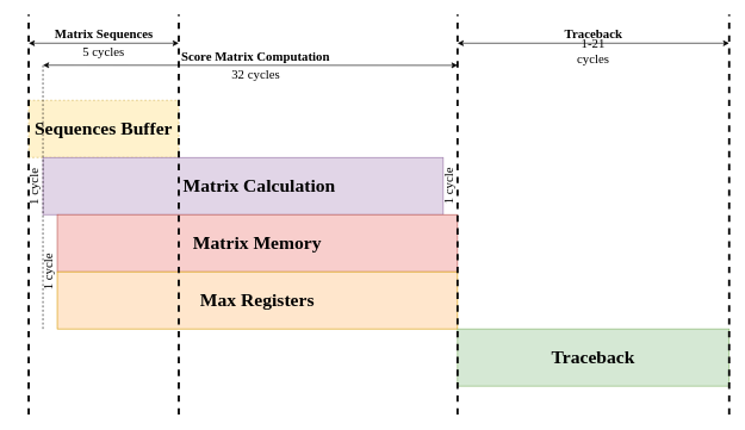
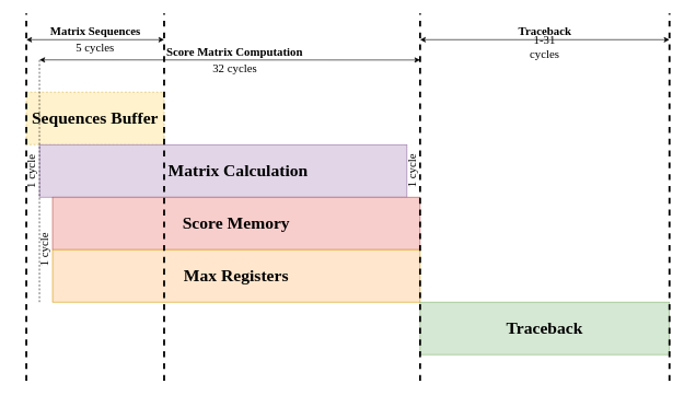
  <mxCell id="0" />
  <mxCell id="1" parent="0" />
  <mxCell id="2" value="&lt;font size=&quot;1&quot; face=&quot;Garamond&quot;&gt;&lt;b style=&quot;font-size: 26px;&quot;&gt;Sequences Buffer&lt;/b&gt;&lt;/font&gt;" style="rounded=0;whiteSpace=wrap;html=1;fillColor=#fff2cc;strokeColor=#d6b656;dashed=1;" parent="1" vertex="1"><mxGeometry x="39" y="140" width="210" height="80" as="geometry" /></mxCell>
  <mxCell id="3" value="&lt;font size=&quot;1&quot; face=&quot;Garamond&quot;&gt;&lt;b style=&quot;font-size: 26px;&quot;&gt;&amp;nbsp; &amp;nbsp; &amp;nbsp; &amp;nbsp;Matrix Calculation&lt;/b&gt;&lt;/font&gt;" style="rounded=0;whiteSpace=wrap;html=1;fillColor=#e1d5e7;strokeColor=#9673a6;" parent="1" vertex="1"><mxGeometry x="59" y="220" width="560" height="80" as="geometry" /></mxCell>
- <mxCell id="4" value="&lt;font size=&quot;1&quot; face=&quot;Garamond&quot;&gt;&lt;b style=&quot;font-size: 26px;&quot;&gt;Matrix Memory&lt;/b&gt;&lt;/font&gt;" style="rounded=0;whiteSpace=wrap;html=1;fillColor=#f8cecc;strokeColor=#b85450;" parent="1" vertex="1"><mxGeometry x="79" y="300" width="560" height="80" as="geometry" /></mxCell>
+ <mxCell id="4" value="&lt;font size=&quot;1&quot; face=&quot;Garamond&quot;&gt;&lt;b style=&quot;font-size: 26px;&quot;&gt;Score Memory&lt;/b&gt;&lt;/font&gt;" style="rounded=0;whiteSpace=wrap;html=1;fillColor=#f8cecc;strokeColor=#b85450;" parent="1" vertex="1"><mxGeometry x="79" y="300" width="560" height="80" as="geometry" /></mxCell>
  <mxCell id="5" value="&lt;font face=&quot;Garamond&quot;&gt;&lt;span style=&quot;font-size: 26px;&quot;&gt;&lt;b&gt;Max Registers&lt;/b&gt;&lt;/span&gt;&lt;/font&gt;" style="rounded=0;whiteSpace=wrap;html=1;fillColor=#ffe6cc;strokeColor=#d79b00;" vertex="1" parent="1"><mxGeometry x="79" y="380" width="560" height="80" as="geometry" /></mxCell>
  <mxCell id="6" value="&lt;font size=&quot;1&quot; face=&quot;Garamond&quot;&gt;&lt;b style=&quot;font-size: 26px;&quot;&gt;Traceback&lt;/b&gt;&lt;/font&gt;" style="rounded=0;whiteSpace=wrap;html=1;fillColor=#d5e8d4;strokeColor=#82b366;" vertex="1" parent="1"><mxGeometry x="639" y="460" width="380" height="80" as="geometry" /></mxCell>
  <mxCell id="7" value="" style="endArrow=none;dashed=1;html=1;rounded=0;strokeWidth=3;" edge="1" parent="1"><mxGeometry width="50" height="50" relative="1" as="geometry"><mxPoint x="39" y="580" as="sourcePoint" /><mxPoint x="39" y="20" as="targetPoint" /></mxGeometry></mxCell>
  <mxCell id="8" value="" style="endArrow=none;dashed=1;html=1;rounded=0;strokeWidth=3;" edge="1" parent="1"><mxGeometry width="50" height="50" relative="1" as="geometry"><mxPoint x="639" y="580" as="sourcePoint" /><mxPoint x="639" y="20" as="targetPoint" /></mxGeometry></mxCell>
  <mxCell id="9" value="" style="endArrow=none;dashed=1;html=1;rounded=0;strokeWidth=3;" edge="1" parent="1"><mxGeometry width="50" height="50" relative="1" as="geometry"><mxPoint x="1019" y="580" as="sourcePoint" /><mxPoint x="1019" y="20" as="targetPoint" /></mxGeometry></mxCell>
  <mxCell id="10" value="" style="endArrow=none;dashed=1;html=1;rounded=0;strokeWidth=3;shadow=0;" edge="1" parent="1"><mxGeometry width="50" height="50" relative="1" as="geometry"><mxPoint x="249" y="580" as="sourcePoint" /><mxPoint x="249" y="20" as="targetPoint" /></mxGeometry></mxCell>
  <mxCell id="11" value="&lt;font face=&quot;Garamond&quot; style=&quot;font-size: 18px;&quot;&gt;&lt;b style=&quot;font-size: 18px;&quot;&gt;Matrix Sequences&lt;/b&gt;&lt;/font&gt;" style="text;html=1;strokeColor=none;fillColor=none;align=center;verticalAlign=middle;whiteSpace=wrap;rounded=0;fontSize=18;" vertex="1" parent="1"><mxGeometry x="36.5" y="27" width="215" height="40" as="geometry" /></mxCell>
  <mxCell id="12" value="&lt;font face=&quot;Garamond&quot; style=&quot;font-size: 18px;&quot;&gt;&lt;b style=&quot;font-size: 18px;&quot;&gt;Score Matrix Computation&lt;/b&gt;&lt;/font&gt;" style="text;html=1;strokeColor=none;fillColor=none;align=center;verticalAlign=middle;whiteSpace=wrap;rounded=0;fontSize=18;" vertex="1" parent="1"><mxGeometry x="249" y="59" width="215" height="40" as="geometry" /></mxCell>
  <mxCell id="13" value="&lt;font face=&quot;Garamond&quot; style=&quot;font-size: 18px;&quot;&gt;&lt;b style=&quot;font-size: 18px;&quot;&gt;Traceback&lt;/b&gt;&lt;/font&gt;" style="text;html=1;strokeColor=none;fillColor=none;align=center;verticalAlign=middle;whiteSpace=wrap;rounded=0;fontSize=18;" vertex="1" parent="1"><mxGeometry x="721.5" y="27" width="215" height="40" as="geometry" /></mxCell>
  <mxCell id="14" value="" style="endArrow=classic;startArrow=classic;html=1;rounded=0;" edge="1" parent="1"><mxGeometry width="50" height="50" relative="1" as="geometry"><mxPoint x="39" y="60" as="sourcePoint" /><mxPoint x="249" y="60" as="targetPoint" /></mxGeometry></mxCell>
  <mxCell id="15" value="" style="endArrow=classic;startArrow=classic;html=1;rounded=0;" edge="1" parent="1"><mxGeometry width="50" height="50" relative="1" as="geometry"><mxPoint x="59" y="90.82" as="sourcePoint" /><mxPoint x="639" y="91" as="targetPoint" /></mxGeometry></mxCell>
  <mxCell id="16" value="" style="endArrow=classic;startArrow=classic;html=1;rounded=0;" edge="1" parent="1"><mxGeometry width="50" height="50" relative="1" as="geometry"><mxPoint x="639" y="60" as="sourcePoint" /><mxPoint x="1019" y="60" as="targetPoint" /></mxGeometry></mxCell>
  <mxCell id="17" value="&lt;font face=&quot;Garamond&quot; style=&quot;font-size: 18px;&quot;&gt;&lt;span style=&quot;font-size: 18px;&quot;&gt;5 cycles&lt;/span&gt;&lt;/font&gt;" style="text;html=1;strokeColor=none;fillColor=none;align=center;verticalAlign=middle;whiteSpace=wrap;rounded=0;fontSize=18;" vertex="1" parent="1"><mxGeometry x="109" y="52" width="70" height="40" as="geometry" /></mxCell>
  <mxCell id="18" value="&lt;font face=&quot;Garamond&quot; style=&quot;font-size: 18px;&quot;&gt;&lt;span style=&quot;font-size: 18px;&quot;&gt;32 cycles&lt;/span&gt;&lt;/font&gt;" style="text;html=1;strokeColor=none;fillColor=none;align=center;verticalAlign=middle;whiteSpace=wrap;rounded=0;fontSize=18;" vertex="1" parent="1"><mxGeometry x="321.5" y="84" width="70" height="40" as="geometry" /></mxCell>
- <mxCell id="19" value="&lt;font face=&quot;Garamond&quot; style=&quot;font-size: 18px;&quot;&gt;&lt;span style=&quot;font-size: 18px;&quot;&gt;1-21 cycles&lt;/span&gt;&lt;/font&gt;" style="text;html=1;strokeColor=none;fillColor=none;align=center;verticalAlign=middle;whiteSpace=wrap;rounded=0;fontSize=18;" vertex="1" parent="1"><mxGeometry x="789" y="52" width="80" height="40" as="geometry" /></mxCell>
+ <mxCell id="19" value="&lt;font face=&quot;Garamond&quot; style=&quot;font-size: 18px;&quot;&gt;&lt;span style=&quot;font-size: 18px;&quot;&gt;1-31 cycles&lt;/span&gt;&lt;/font&gt;" style="text;html=1;strokeColor=none;fillColor=none;align=center;verticalAlign=middle;whiteSpace=wrap;rounded=0;fontSize=18;" vertex="1" parent="1"><mxGeometry x="789" y="52" width="80" height="40" as="geometry" /></mxCell>
  <mxCell id="20" value="" style="endArrow=none;dashed=1;html=1;rounded=0;" edge="1" parent="1"><mxGeometry width="50" height="50" relative="1" as="geometry"><mxPoint x="59" y="460" as="sourcePoint" /><mxPoint x="59" y="90" as="targetPoint" /></mxGeometry></mxCell>
  <mxCell id="21" value="&lt;font face=&quot;Garamond&quot; style=&quot;font-size: 18px;&quot;&gt;&lt;span style=&quot;font-size: 18px;&quot;&gt;1 cycle&lt;/span&gt;&lt;/font&gt;" style="text;html=1;strokeColor=none;fillColor=none;align=center;verticalAlign=middle;whiteSpace=wrap;rounded=0;fontSize=18;fontStyle=0;rotation=-90;" vertex="1" parent="1"><mxGeometry x="600" y="240" width="55" height="40" as="geometry" /></mxCell>
  <mxCell id="22" value="&lt;font face=&quot;Garamond&quot; style=&quot;font-size: 18px;&quot;&gt;&lt;span style=&quot;font-size: 18px;&quot;&gt;1 cycle&lt;/span&gt;&lt;/font&gt;" style="text;html=1;strokeColor=none;fillColor=none;align=center;verticalAlign=middle;whiteSpace=wrap;rounded=0;fontSize=18;fontStyle=0;rotation=-90;" vertex="1" parent="1"><mxGeometry x="20" y="241" width="55" height="40" as="geometry" /></mxCell>
  <mxCell id="23" value="&lt;font face=&quot;Garamond&quot; style=&quot;font-size: 18px;&quot;&gt;&lt;span style=&quot;font-size: 18px;&quot;&gt;1 cycle&lt;/span&gt;&lt;/font&gt;" style="text;html=1;strokeColor=none;fillColor=none;align=center;verticalAlign=middle;whiteSpace=wrap;rounded=0;fontSize=18;fontStyle=0;rotation=-90;" vertex="1" parent="1"><mxGeometry x="39" y="360" width="55" height="40" as="geometry" /></mxCell>
